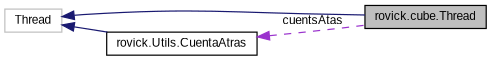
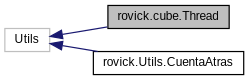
  digraph {
    fontname="Liberation Sans"
    rankdir=LR
    node [color=black fillcolor=white fontname="Liberation Sans" fontsize=10 shape=record style=filled]
    edge [color=midnightblue dir=back fontname="Liberation Sans" fontsize=10 labelfontname=Helvetica labelfontsize=10 style=solid]
    n1 [fillcolor=grey75 fontcolor=black height=0.2 label="rovick.cube.Thread" width=0.4]
-   n2 [color=grey75 height=0.2 label=Thread width=0.4]
+   n2 [color=grey75 height=0.2 label=Utils width=0.4]
    n3 [height=0.2 label="rovick.Utils.CuentaAtras" width=0.4]
    n2 -> n1
    n2 -> n3
-   n3 -> n1 [color=darkorchid3 label=" cuentsAtas" style=dashed]
  }
